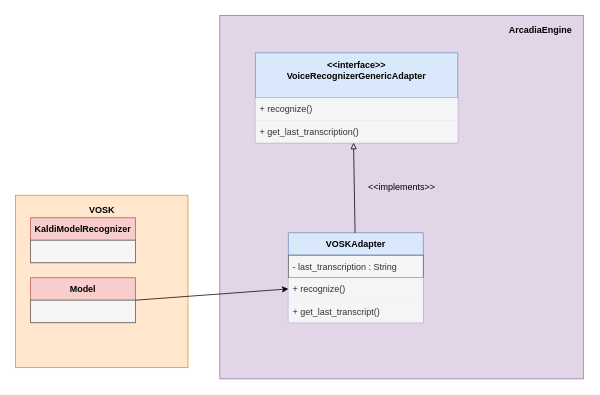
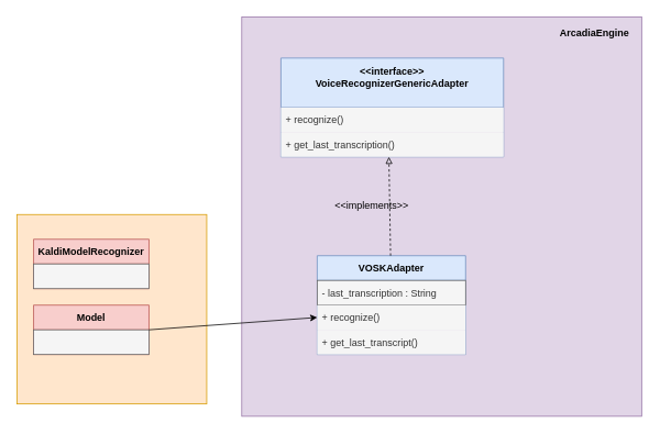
  <mxCell id="0" />
  <mxCell id="1" parent="0" />
  <mxCell id="2" value="" style="whiteSpace=wrap;html=1;aspect=fixed;strokeColor=#9673a6;fillColor=#e1d5e7;" parent="1" vertex="1"><mxGeometry x="292.5" y="20" width="485" height="485" as="geometry" /></mxCell>
  <mxCell id="3" value="" style="whiteSpace=wrap;html=1;aspect=fixed;strokeColor=#d79b00;fillColor=#ffe6cc;" parent="1" vertex="1"><mxGeometry x="20" y="260" width="230" height="230" as="geometry" /></mxCell>
  <mxCell id="4" value="KaldiModelRecognizer" style="swimlane;fontStyle=1;childLayout=stackLayout;horizontal=1;startSize=30;horizontalStack=0;resizeParent=1;resizeParentMax=0;resizeLast=0;collapsible=1;marginBottom=0;strokeColor=#b85450;fillColor=#f8cecc;" parent="1" vertex="1"><mxGeometry x="40" y="290" width="140" height="60" as="geometry" /></mxCell>
  <mxCell id="5" value=" " style="text;strokeColor=#666666;fillColor=#f5f5f5;align=left;verticalAlign=middle;spacingLeft=4;spacingRight=4;overflow=hidden;points=[[0,0.5],[1,0.5]];portConstraint=eastwest;rotatable=0;fontColor=#333333;" parent="4" vertex="1"><mxGeometry y="30" width="140" height="30" as="geometry" /></mxCell>
  <mxCell id="6" value="&lt;&lt;interface&gt;&gt;&#10;VoiceRecognizerGenericAdapter&#10;" style="swimlane;fontStyle=1;childLayout=stackLayout;horizontal=1;startSize=60;horizontalStack=0;resizeParent=1;resizeParentMax=0;resizeLast=0;collapsible=1;marginBottom=0;fillColor=#dae8fc;strokeColor=#6c8ebf;" parent="1" vertex="1"><mxGeometry x="340" y="70" width="270" height="120" as="geometry" /></mxCell>
  <mxCell id="7" value="+ recognize()" style="text;strokeColor=none;fillColor=#f5f5f5;align=left;verticalAlign=middle;spacingLeft=4;spacingRight=4;overflow=hidden;points=[[0,0.5],[1,0.5]];portConstraint=eastwest;rotatable=0;fontColor=#333333;" parent="6" vertex="1"><mxGeometry y="60" width="270" height="30" as="geometry" /></mxCell>
  <mxCell id="8" value="+ get_last_transcription()" style="text;align=left;verticalAlign=middle;spacingLeft=4;spacingRight=4;overflow=hidden;points=[[0,0.5],[1,0.5]];portConstraint=eastwest;rotatable=0;fillColor=#f5f5f5;fontColor=#333333;strokeColor=none;" parent="6" vertex="1"><mxGeometry y="90" width="270" height="30" as="geometry" /></mxCell>
  <mxCell id="9" value="VOSKAdapter" style="swimlane;fontStyle=1;childLayout=stackLayout;horizontal=1;startSize=30;horizontalStack=0;resizeParent=1;resizeParentMax=0;resizeLast=0;collapsible=1;marginBottom=0;fillColor=#dae8fc;strokeColor=#6c8ebf;" parent="1" vertex="1"><mxGeometry x="384" y="310" width="180" height="120" as="geometry" /></mxCell>
  <mxCell id="10" value="- last_transcription : String" style="text;strokeColor=#666666;fillColor=#f5f5f5;align=left;verticalAlign=middle;spacingLeft=4;spacingRight=4;overflow=hidden;points=[[0,0.5],[1,0.5]];portConstraint=eastwest;rotatable=0;fontColor=#333333;" parent="9" vertex="1"><mxGeometry y="30" width="180" height="30" as="geometry" /></mxCell>
  <mxCell id="11" value="+ recognize()" style="text;strokeColor=none;fillColor=#f5f5f5;align=left;verticalAlign=middle;spacingLeft=4;spacingRight=4;overflow=hidden;points=[[0,0.5],[1,0.5]];portConstraint=eastwest;rotatable=0;fontColor=#333333;" parent="9" vertex="1"><mxGeometry y="60" width="180" height="30" as="geometry" /></mxCell>
  <mxCell id="12" value="+ get_last_transcript()" style="text;strokeColor=none;fillColor=#f5f5f5;align=left;verticalAlign=middle;spacingLeft=4;spacingRight=4;overflow=hidden;points=[[0,0.5],[1,0.5]];portConstraint=eastwest;rotatable=0;fontColor=#333333;" parent="9" vertex="1"><mxGeometry y="90" width="180" height="30" as="geometry" /></mxCell>
- <mxCell id="13" value="" style="endArrow=block;html=1;rounded=0;entryX=0.485;entryY=1;entryDx=0;entryDy=0;entryPerimeter=0;endFill=0;" parent="1" source="9" target="8" edge="1"><mxGeometry width="50" height="50" relative="1" as="geometry"><mxPoint x="260" y="330" as="sourcePoint" /><mxPoint x="310" y="280" as="targetPoint" /></mxGeometry></mxCell>
- <mxCell id="14" value="&amp;lt;&amp;lt;implements&amp;gt;&amp;gt;" style="text;html=1;align=center;verticalAlign=middle;resizable=0;points=[];autosize=1;strokeColor=none;fillColor=none;" parent="1" vertex="1"><mxGeometry x="480" y="240" width="110" height="20" as="geometry" /></mxCell>
- <mxCell id="15" value="&lt;b&gt;VOSK&lt;/b&gt;" style="text;html=1;align=center;verticalAlign=middle;resizable=0;points=[];autosize=1;strokeColor=none;fillColor=none;" parent="1" vertex="1"><mxGeometry x="110" y="270" width="50" height="20" as="geometry" /></mxCell>
+ <mxCell id="13" value="" style="endArrow=block;html=1;rounded=0;entryX=0.485;entryY=1;entryDx=0;entryDy=0;entryPerimeter=0;endFill=0;dashed=1;" parent="1" source="9" target="8" edge="1"><mxGeometry width="50" height="50" relative="1" as="geometry"><mxPoint x="260" y="330" as="sourcePoint" /><mxPoint x="310" y="280" as="targetPoint" /></mxGeometry></mxCell>
+ <mxCell id="14" value="&amp;lt;&amp;lt;implements&amp;gt;&amp;gt;" style="text;html=1;align=center;verticalAlign=middle;resizable=0;points=[];autosize=1;strokeColor=none;fillColor=none;" parent="1" vertex="1"><mxGeometry x="395" y="240" width="110" height="20" as="geometry" /></mxCell>
  <mxCell id="16" value="&lt;b&gt;ArcadiaEngine&lt;/b&gt;" style="text;html=1;align=center;verticalAlign=middle;resizable=0;points=[];autosize=1;strokeColor=none;fillColor=none;" parent="1" vertex="1"><mxGeometry x="670" y="30" width="100" height="20" as="geometry" /></mxCell>
  <mxCell id="17" value="Model" style="swimlane;fontStyle=1;childLayout=stackLayout;horizontal=1;startSize=30;horizontalStack=0;resizeParent=1;resizeParentMax=0;resizeLast=0;collapsible=1;marginBottom=0;strokeColor=#b85450;fillColor=#f8cecc;" parent="1" vertex="1"><mxGeometry x="40" y="370" width="140" height="60" as="geometry" /></mxCell>
  <mxCell id="18" value=" " style="text;strokeColor=#666666;fillColor=#f5f5f5;align=left;verticalAlign=middle;spacingLeft=4;spacingRight=4;overflow=hidden;points=[[0,0.5],[1,0.5]];portConstraint=eastwest;rotatable=0;fontColor=#333333;" parent="17" vertex="1"><mxGeometry y="30" width="140" height="30" as="geometry" /></mxCell>
  <mxCell id="19" value="" style="endArrow=classic;html=1;rounded=0;exitX=1;exitY=0.5;exitDx=0;exitDy=0;entryX=0;entryY=0.5;entryDx=0;entryDy=0;" edge="1" parent="1" source="17" target="11"><mxGeometry width="50" height="50" relative="1" as="geometry"><mxPoint x="190" y="330" as="sourcePoint" /><mxPoint x="394" y="380" as="targetPoint" /></mxGeometry></mxCell>
